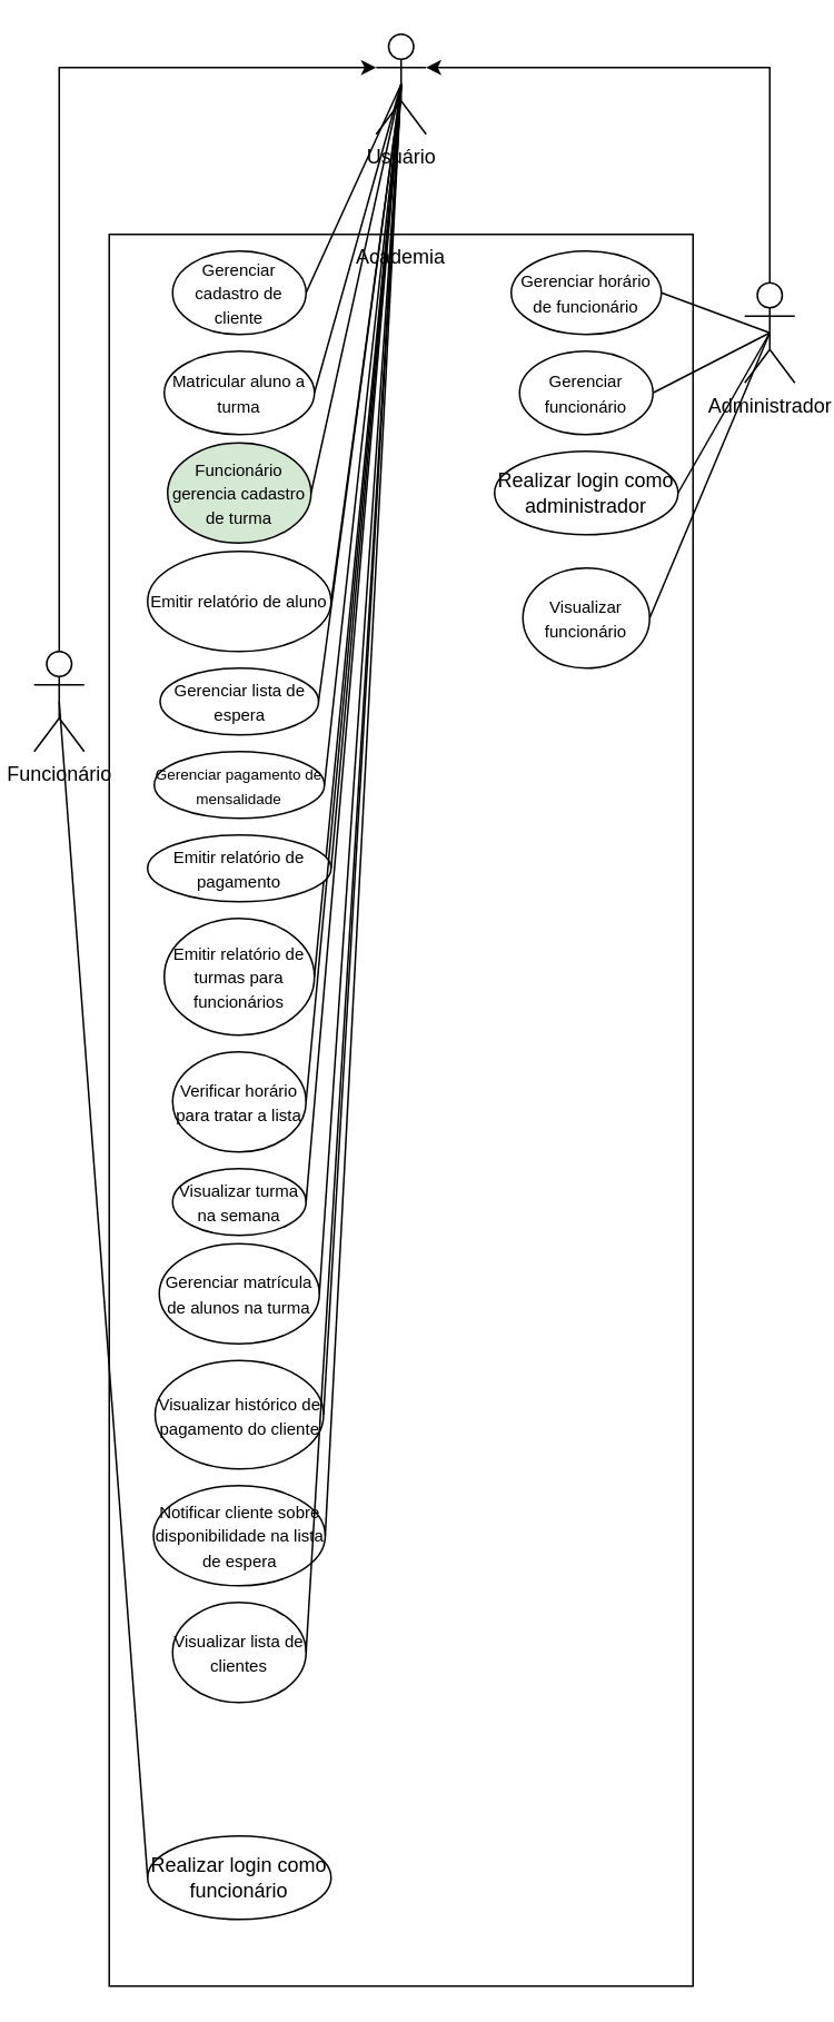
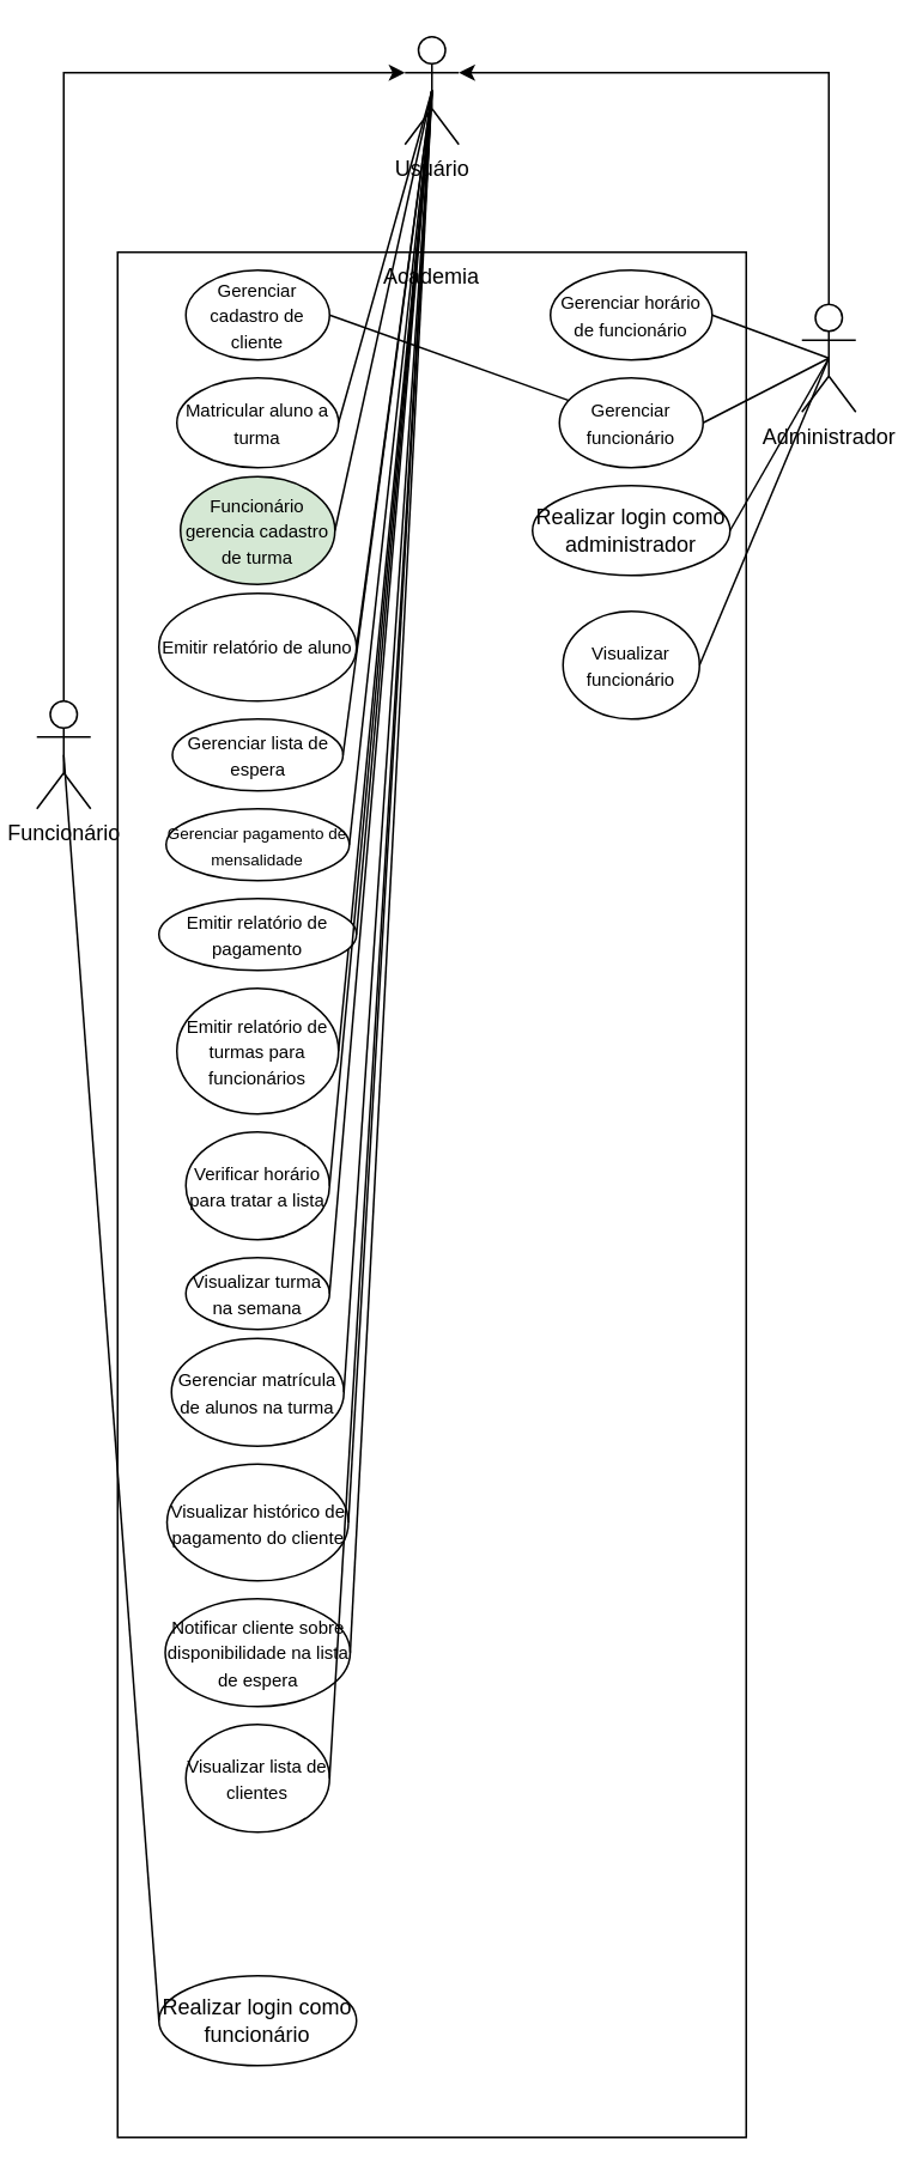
  <mxCell id="0" />
  <mxCell id="1" parent="0" />
  <mxCell id="2" value="" style="rounded=0;whiteSpace=wrap;html=1;" parent="1" vertex="1"><mxGeometry x="65" y="140" width="350" height="1050" as="geometry" /></mxCell>
  <mxCell id="3" style="edgeStyle=orthogonalEdgeStyle;rounded=0;orthogonalLoop=1;jettySize=auto;html=1;" parent="1" source="4" target="23" edge="1"><mxGeometry relative="1" as="geometry"><Array as="points"><mxPoint x="461" y="40" /></Array></mxGeometry></mxCell>
  <mxCell id="4" value="&lt;div&gt;Administrador&lt;/div&gt;&lt;div&gt;&lt;br&gt;&lt;/div&gt;" style="shape=umlActor;verticalLabelPosition=bottom;verticalAlign=top;html=1;outlineConnect=0;" parent="1" vertex="1"><mxGeometry x="446" y="169" width="30" height="60" as="geometry" /></mxCell>
  <mxCell id="5" value="&lt;div&gt;Funcionário&lt;/div&gt;&lt;div&gt;&lt;br&gt;&lt;/div&gt;" style="shape=umlActor;verticalLabelPosition=bottom;verticalAlign=top;html=1;outlineConnect=0;" parent="1" vertex="1"><mxGeometry x="20" y="390" width="30" height="60" as="geometry" /></mxCell>
  <mxCell id="6" value="Academia" style="text;html=1;align=center;verticalAlign=middle;whiteSpace=wrap;rounded=0;" parent="1" vertex="1"><mxGeometry x="210" y="139" width="60" height="30" as="geometry" /></mxCell>
  <mxCell id="7" value="&lt;font style=&quot;font-size: 10px;&quot;&gt;Gerenciar cadastro de cliente&lt;/font&gt;" style="ellipse;whiteSpace=wrap;html=1;" parent="1" vertex="1"><mxGeometry x="103" y="150" width="80" height="50" as="geometry" /></mxCell>
  <mxCell id="8" value="&lt;font size=&quot;1&quot;&gt;Gerenciar horário de funcionário&lt;/font&gt;" style="ellipse;whiteSpace=wrap;html=1;" parent="1" vertex="1"><mxGeometry x="306" y="150" width="90" height="50" as="geometry" /></mxCell>
  <mxCell id="9" value="&lt;font style=&quot;font-size: 10px;&quot;&gt;Matricular aluno a turma&lt;br&gt;&lt;/font&gt;" style="ellipse;whiteSpace=wrap;html=1;" parent="1" vertex="1"><mxGeometry x="98" y="210" width="90" height="50" as="geometry" /></mxCell>
  <mxCell id="10" value="&lt;font style=&quot;font-size: 10px;&quot;&gt;Emitir relatório de aluno&lt;br&gt;&lt;/font&gt;" style="ellipse;whiteSpace=wrap;html=1;" parent="1" vertex="1"><mxGeometry x="88" y="330" width="110" height="60" as="geometry" /></mxCell>
  <mxCell id="11" value="&lt;font style=&quot;font-size: 10px;&quot;&gt;Emitir relatório de turmas para funcionários&lt;br&gt;&lt;/font&gt;" style="ellipse;whiteSpace=wrap;html=1;" parent="1" vertex="1"><mxGeometry x="98" y="550" width="90" height="70" as="geometry" /></mxCell>
  <mxCell id="12" value="" style="endArrow=none;html=1;rounded=0;entryX=0.5;entryY=0.5;entryDx=0;entryDy=0;entryPerimeter=0;exitX=1;exitY=0.5;exitDx=0;exitDy=0;" parent="1" source="8" target="4" edge="1"><mxGeometry width="50" height="50" relative="1" as="geometry"><mxPoint x="426" y="250" as="sourcePoint" /><mxPoint x="476" y="200" as="targetPoint" /></mxGeometry></mxCell>
  <mxCell id="13" value="" style="endArrow=none;html=1;rounded=0;exitX=1;exitY=0.5;exitDx=0;exitDy=0;entryX=0.5;entryY=0.5;entryDx=0;entryDy=0;entryPerimeter=0;" parent="1" source="11" target="23" edge="1"><mxGeometry width="50" height="50" relative="1" as="geometry"><mxPoint x="406" y="360" as="sourcePoint" /><mxPoint x="471" y="455" as="targetPoint" /></mxGeometry></mxCell>
  <mxCell id="14" value="&lt;font style=&quot;font-size: 10px;&quot;&gt;Gerenciar lista de espera&lt;/font&gt;" style="ellipse;whiteSpace=wrap;html=1;" parent="1" vertex="1"><mxGeometry x="95.5" y="400" width="95" height="40" as="geometry" /></mxCell>
  <mxCell id="15" value="&lt;font style=&quot;font-size: 9px;&quot;&gt;Gerenciar pagamento de mensalidade&lt;/font&gt;" style="ellipse;whiteSpace=wrap;html=1;" parent="1" vertex="1"><mxGeometry x="92" y="450" width="102" height="40" as="geometry" /></mxCell>
  <mxCell id="16" value="&lt;font style=&quot;font-size: 10px;&quot;&gt;Emitir relatório de pagamento&lt;/font&gt;" style="ellipse;whiteSpace=wrap;html=1;" parent="1" vertex="1"><mxGeometry x="88" y="500" width="110" height="40" as="geometry" /></mxCell>
  <mxCell id="17" value="" style="endArrow=none;html=1;rounded=0;entryX=0.5;entryY=0.5;entryDx=0;entryDy=0;entryPerimeter=0;exitX=1;exitY=0.5;exitDx=0;exitDy=0;" parent="1" source="14" target="23" edge="1"><mxGeometry width="50" height="50" relative="1" as="geometry"><mxPoint x="516" y="450" as="sourcePoint" /><mxPoint x="566" y="400" as="targetPoint" /></mxGeometry></mxCell>
  <mxCell id="18" value="" style="endArrow=none;html=1;rounded=0;entryX=0.5;entryY=0.5;entryDx=0;entryDy=0;entryPerimeter=0;exitX=1;exitY=0.5;exitDx=0;exitDy=0;" parent="1" source="15" target="23" edge="1"><mxGeometry width="50" height="50" relative="1" as="geometry"><mxPoint x="506" y="490" as="sourcePoint" /><mxPoint x="556" y="440" as="targetPoint" /></mxGeometry></mxCell>
  <mxCell id="19" value="" style="endArrow=none;html=1;rounded=0;entryX=0.5;entryY=0.5;entryDx=0;entryDy=0;entryPerimeter=0;exitX=1;exitY=0.5;exitDx=0;exitDy=0;" parent="1" source="16" target="23" edge="1"><mxGeometry width="50" height="50" relative="1" as="geometry"><mxPoint x="506" y="510" as="sourcePoint" /><mxPoint x="556" y="460" as="targetPoint" /></mxGeometry></mxCell>
  <mxCell id="20" value="Realizar login como funcionário" style="ellipse;whiteSpace=wrap;html=1;" parent="1" vertex="1"><mxGeometry x="88" y="1100" width="110" height="50" as="geometry" /></mxCell>
  <mxCell id="21" value="Realizar login como administrador" style="ellipse;whiteSpace=wrap;html=1;" parent="1" vertex="1"><mxGeometry x="296" y="270" width="110" height="50" as="geometry" /></mxCell>
  <mxCell id="22" value="" style="endArrow=none;html=1;rounded=0;exitX=1;exitY=0.5;exitDx=0;exitDy=0;entryX=0.5;entryY=0.5;entryDx=0;entryDy=0;entryPerimeter=0;" parent="1" source="21" target="4" edge="1"><mxGeometry width="50" height="50" relative="1" as="geometry"><mxPoint x="586" y="420" as="sourcePoint" /><mxPoint x="636" y="370" as="targetPoint" /></mxGeometry></mxCell>
  <mxCell id="23" value="Usuário" style="shape=umlActor;verticalLabelPosition=bottom;verticalAlign=top;html=1;outlineConnect=0;" parent="1" vertex="1"><mxGeometry x="225" y="20" width="30" height="60" as="geometry" /></mxCell>
  <mxCell id="24" style="edgeStyle=orthogonalEdgeStyle;rounded=0;orthogonalLoop=1;jettySize=auto;html=1;entryX=0;entryY=0.333;entryDx=0;entryDy=0;entryPerimeter=0;" parent="1" source="5" target="23" edge="1"><mxGeometry relative="1" as="geometry"><Array as="points"><mxPoint x="35" y="40" /></Array></mxGeometry></mxCell>
- <mxCell id="25" value="" style="endArrow=none;html=1;rounded=0;exitX=1;exitY=0.5;exitDx=0;exitDy=0;entryX=0.5;entryY=0.5;entryDx=0;entryDy=0;entryPerimeter=0;" parent="1" source="7" target="23" edge="1"><mxGeometry width="50" height="50" relative="1" as="geometry"><mxPoint x="191" y="200" as="sourcePoint" /><mxPoint x="241" y="150" as="targetPoint" /></mxGeometry></mxCell>
+ <mxCell id="25" value="" style="endArrow=none;html=1;rounded=0;exitX=1;exitY=0.5;exitDx=0;exitDy=0;" parent="1" source="7" target="29" edge="1"><mxGeometry width="50" height="50" relative="1" as="geometry"><mxPoint x="191" y="200" as="sourcePoint" /><mxPoint x="241" y="150" as="targetPoint" /></mxGeometry></mxCell>
  <mxCell id="26" value="" style="endArrow=none;html=1;rounded=0;exitX=0.5;exitY=0.5;exitDx=0;exitDy=0;exitPerimeter=0;entryX=0;entryY=0.5;entryDx=0;entryDy=0;" parent="1" source="5" target="20" edge="1"><mxGeometry width="50" height="50" relative="1" as="geometry"><mxPoint x="-64" y="460" as="sourcePoint" /><mxPoint x="-14" y="410" as="targetPoint" /></mxGeometry></mxCell>
  <mxCell id="27" value="" style="endArrow=none;html=1;rounded=0;exitX=1;exitY=0.5;exitDx=0;exitDy=0;entryX=0.5;entryY=0.5;entryDx=0;entryDy=0;entryPerimeter=0;" parent="1" source="9" target="23" edge="1"><mxGeometry width="50" height="50" relative="1" as="geometry"><mxPoint x="196" y="280" as="sourcePoint" /><mxPoint x="246" y="230" as="targetPoint" /></mxGeometry></mxCell>
  <mxCell id="28" value="" style="endArrow=none;html=1;rounded=0;exitX=1;exitY=0.5;exitDx=0;exitDy=0;entryX=0.5;entryY=0.5;entryDx=0;entryDy=0;entryPerimeter=0;" parent="1" source="10" target="23" edge="1"><mxGeometry width="50" height="50" relative="1" as="geometry"><mxPoint x="-44" y="410" as="sourcePoint" /><mxPoint x="6" y="360" as="targetPoint" /></mxGeometry></mxCell>
  <mxCell id="29" value="&lt;font style=&quot;font-size: 10px;&quot;&gt;Gerenciar funcionário&lt;/font&gt;" style="ellipse;whiteSpace=wrap;html=1;" parent="1" vertex="1"><mxGeometry x="311" y="210" width="80" height="50" as="geometry" /></mxCell>
  <mxCell id="30" value="" style="endArrow=none;html=1;rounded=0;exitX=1;exitY=0.5;exitDx=0;exitDy=0;entryX=0.5;entryY=0.5;entryDx=0;entryDy=0;entryPerimeter=0;" parent="1" source="29" target="4" edge="1"><mxGeometry width="50" height="50" relative="1" as="geometry"><mxPoint x="296" y="340" as="sourcePoint" /><mxPoint x="346" y="290" as="targetPoint" /></mxGeometry></mxCell>
  <mxCell id="31" value="&lt;font style=&quot;font-size: 10px;&quot;&gt;Funcionário gerencia cadastro de turma&lt;/font&gt;" style="ellipse;whiteSpace=wrap;html=1;fillColor=#d5e8d4;" parent="1" vertex="1"><mxGeometry x="100" y="265" width="86" height="60" as="geometry" /></mxCell>
  <mxCell id="32" value="" style="endArrow=none;html=1;rounded=0;exitX=1;exitY=0.5;exitDx=0;exitDy=0;entryX=0.5;entryY=0.5;entryDx=0;entryDy=0;entryPerimeter=0;" parent="1" source="31" target="23" edge="1"><mxGeometry width="50" height="50" relative="1" as="geometry"><mxPoint x="46" y="280" as="sourcePoint" /><mxPoint x="96" y="230" as="targetPoint" /></mxGeometry></mxCell>
  <mxCell id="33" value="&lt;font style=&quot;font-size: 10px;&quot;&gt;Verificar horário para tratar a lista&lt;/font&gt;" style="ellipse;whiteSpace=wrap;html=1;" parent="1" vertex="1"><mxGeometry x="103" y="630" width="80" height="60" as="geometry" /></mxCell>
  <mxCell id="34" value="" style="endArrow=none;html=1;rounded=0;exitX=1;exitY=0.5;exitDx=0;exitDy=0;" parent="1" source="33" target="23" edge="1"><mxGeometry width="50" height="50" relative="1" as="geometry"><mxPoint x="286" y="650" as="sourcePoint" /><mxPoint x="336" y="600" as="targetPoint" /></mxGeometry></mxCell>
  <mxCell id="35" value="&lt;font style=&quot;font-size: 10px;&quot;&gt;Visualizar turma na semana&lt;/font&gt;" style="ellipse;whiteSpace=wrap;html=1;" parent="1" vertex="1"><mxGeometry x="103" y="700" width="80" height="40" as="geometry" /></mxCell>
  <mxCell id="36" value="" style="endArrow=none;html=1;rounded=0;exitX=1;exitY=0.5;exitDx=0;exitDy=0;entryX=0.5;entryY=0.5;entryDx=0;entryDy=0;entryPerimeter=0;" parent="1" source="35" target="23" edge="1"><mxGeometry width="50" height="50" relative="1" as="geometry"><mxPoint x="246" y="730" as="sourcePoint" /><mxPoint x="296" y="680" as="targetPoint" /></mxGeometry></mxCell>
  <mxCell id="37" value="&lt;font style=&quot;font-size: 10px;&quot;&gt;Gerenciar matrícula de alunos na turma&lt;/font&gt;" style="ellipse;whiteSpace=wrap;html=1;" parent="1" vertex="1"><mxGeometry x="95" y="745" width="96" height="60" as="geometry" /></mxCell>
  <mxCell id="38" value="" style="endArrow=none;html=1;rounded=0;exitX=1;exitY=0.5;exitDx=0;exitDy=0;entryX=0.5;entryY=0.5;entryDx=0;entryDy=0;entryPerimeter=0;" parent="1" source="37" target="23" edge="1"><mxGeometry width="50" height="50" relative="1" as="geometry"><mxPoint x="336" y="760" as="sourcePoint" /><mxPoint x="386" y="710" as="targetPoint" /></mxGeometry></mxCell>
  <mxCell id="39" value="&lt;font size=&quot;1&quot;&gt;Visualizar histórico de pagamento do cliente&lt;/font&gt;" style="ellipse;whiteSpace=wrap;html=1;" parent="1" vertex="1"><mxGeometry x="92.5" y="815" width="101" height="65" as="geometry" /></mxCell>
  <mxCell id="40" value="&lt;font style=&quot;font-size: 10px;&quot;&gt;Notificar cliente sobre disponibilidade na lista de espera&lt;/font&gt;" style="ellipse;whiteSpace=wrap;html=1;" parent="1" vertex="1"><mxGeometry x="91.5" y="890" width="103" height="60" as="geometry" /></mxCell>
  <mxCell id="41" value="" style="endArrow=none;html=1;rounded=0;exitX=1;exitY=0.5;exitDx=0;exitDy=0;entryX=0.5;entryY=0.5;entryDx=0;entryDy=0;entryPerimeter=0;" parent="1" source="39" target="23" edge="1"><mxGeometry width="50" height="50" relative="1" as="geometry"><mxPoint x="256" y="920" as="sourcePoint" /><mxPoint x="306" y="870" as="targetPoint" /></mxGeometry></mxCell>
  <mxCell id="42" value="" style="endArrow=none;html=1;rounded=0;exitX=1;exitY=0.5;exitDx=0;exitDy=0;entryX=0.5;entryY=0.5;entryDx=0;entryDy=0;entryPerimeter=0;" parent="1" source="40" target="23" edge="1"><mxGeometry width="50" height="50" relative="1" as="geometry"><mxPoint x="266" y="940" as="sourcePoint" /><mxPoint x="316" y="890" as="targetPoint" /></mxGeometry></mxCell>
  <mxCell id="43" value="&lt;font style=&quot;font-size: 10px;&quot;&gt;Visualizar lista de clientes&lt;/font&gt;" style="ellipse;whiteSpace=wrap;html=1;" vertex="1" parent="1"><mxGeometry x="103" y="960" width="80" height="60" as="geometry" /></mxCell>
  <mxCell id="44" value="" style="endArrow=none;html=1;rounded=0;exitX=1;exitY=0.5;exitDx=0;exitDy=0;entryX=0.5;entryY=0.5;entryDx=0;entryDy=0;entryPerimeter=0;" edge="1" parent="1" source="43" target="23"><mxGeometry width="50" height="50" relative="1" as="geometry"><mxPoint x="236" y="970" as="sourcePoint" /><mxPoint x="286" y="920" as="targetPoint" /></mxGeometry></mxCell>
  <mxCell id="45" value="&lt;font style=&quot;font-size: 10px;&quot;&gt;Visualizar funcionário&lt;/font&gt;" style="ellipse;whiteSpace=wrap;html=1;" vertex="1" parent="1"><mxGeometry x="313" y="340" width="76" height="60" as="geometry" /></mxCell>
  <mxCell id="46" value="" style="endArrow=none;html=1;rounded=0;exitX=1;exitY=0.5;exitDx=0;exitDy=0;entryX=0.5;entryY=0.5;entryDx=0;entryDy=0;entryPerimeter=0;" edge="1" parent="1" source="45" target="4"><mxGeometry width="50" height="50" relative="1" as="geometry"><mxPoint x="456" y="360" as="sourcePoint" /><mxPoint x="506" y="310" as="targetPoint" /></mxGeometry></mxCell>
